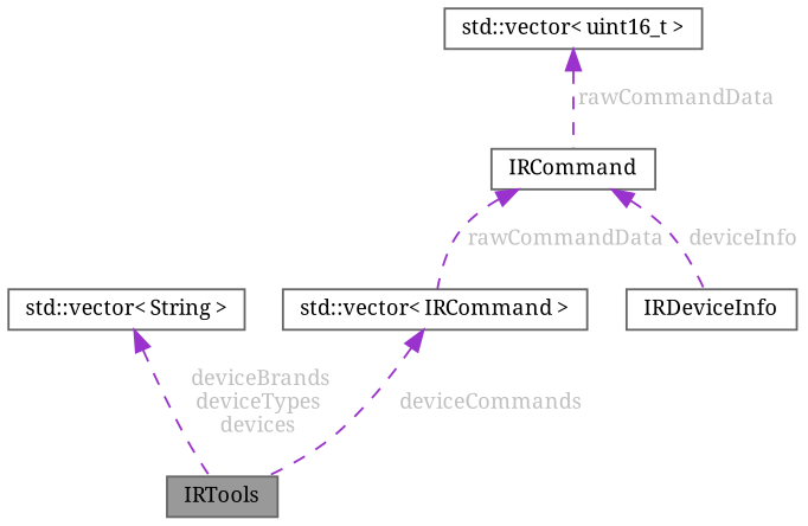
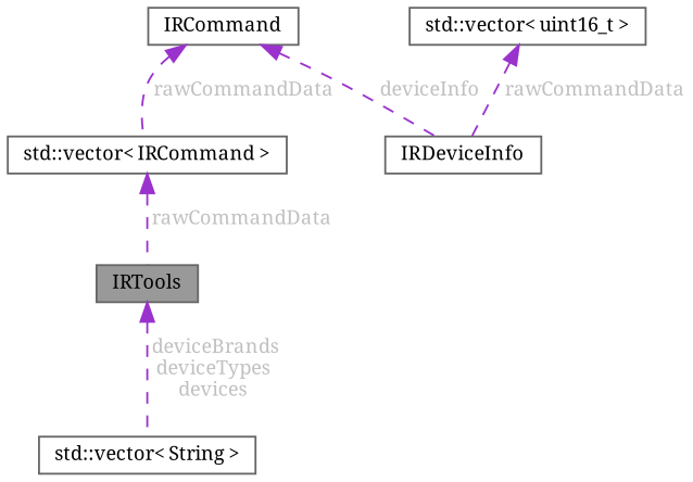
  digraph {
    fontname="Noto Serif"
    node [color=gray40 fillcolor=white fontname="Noto Serif" fontsize=10 shape=box style=filled]
    edge [color=darkorchid3 dir=back fontcolor=grey fontname="Noto Serif" fontsize=10 labelfontname=Helvetica labelfontsize=10 style=dashed]
    n1 [fillcolor=grey60 fontcolor=black height=0.2 label=IRTools width=0.4]
    n2 [height=0.2 label="std::vector\< String \>" width=0.4]
    n3 [height=0.2 label="std::vector\< IRCommand \>" width=0.4]
    n4 [height=0.2 label=IRCommand width=0.4]
    n5 [height=0.2 label=IRDeviceInfo width=0.4]
    n6 [height=0.2 label="std::vector\< uint16_t \>" width=0.4]
-   n2 -> n1 [label=" deviceBrands\ndeviceTypes\ndevices"]
-   n3 -> n1 [label=" deviceCommands"]
+   n1 -> n2 [label=" deviceBrands\ndeviceTypes\ndevices"]
+   n3 -> n1 [label=" rawCommandData"]
    n4 -> n3 [label=" rawCommandData"]
    n4 -> n5 [label=" deviceInfo"]
-   n6 -> n4 [label=" rawCommandData"]
+   n6 -> n5 [label=" rawCommandData"]
  }
